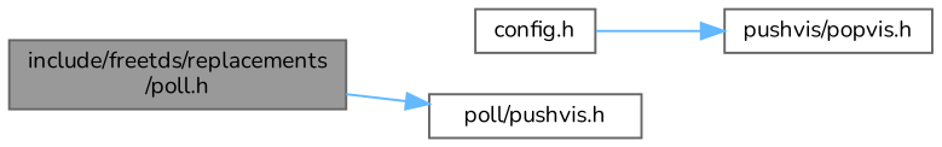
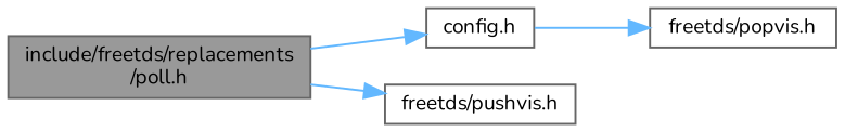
  digraph {
    fontname=Nunito
    rankdir=LR
    node [color=grey40 fillcolor=white fontname=Nunito fontsize=10 shape=box style=filled]
    edge [color=steelblue1 fontname=Nunito fontsize=10 labelfontname=Helvetica labelfontsize=10 style=solid]
    n1 [color=gray40 fillcolor=grey60 fontcolor=black height=0.2 label="include/freetds/replacements\l/poll.h" width=0.4]
    n2 [height=0.2 label="config.h" width=0.4]
-   n3 [height=0.2 label="poll/pushvis.h" width=0.4]
-   n4 [height=0.2 label="pushvis/popvis.h" width=0.4]
+   n3 [height=0.2 label="freetds/pushvis.h" width=0.4]
+   n4 [height=0.2 label="freetds/popvis.h" width=0.4]
+   n1 -> n2
    n1 -> n3
    n2 -> n4
  }
